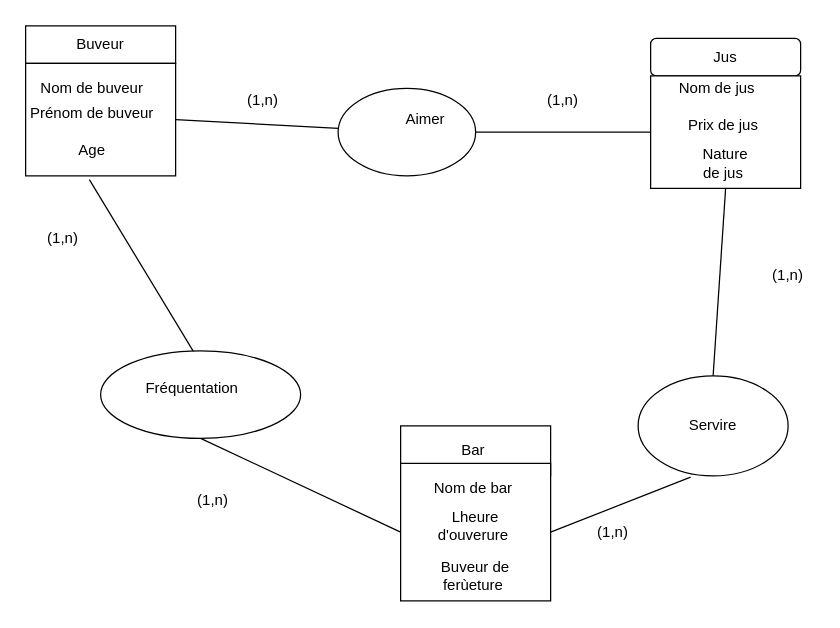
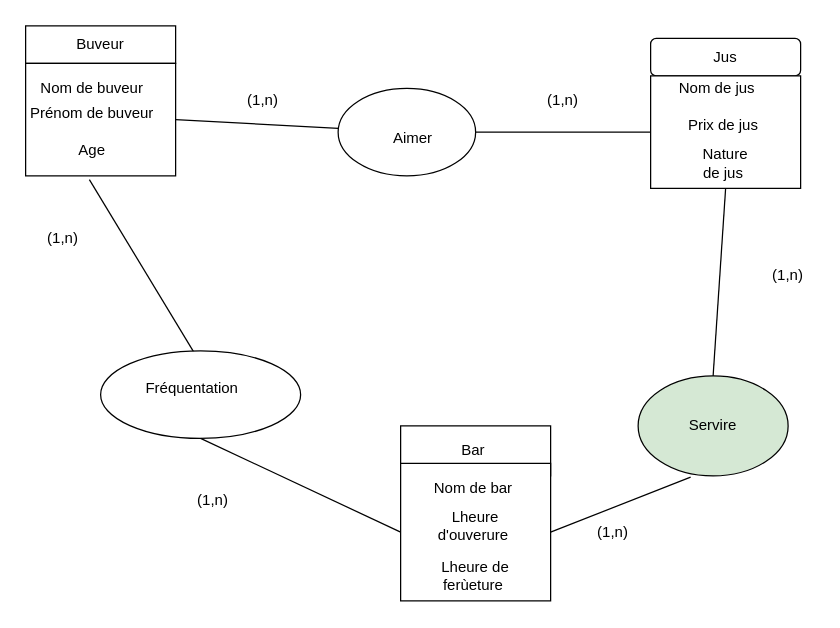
  <mxCell id="0" />
  <mxCell id="1" parent="0" />
  <mxCell id="2" value="Buveur" style="rounded=0;whiteSpace=wrap;html=1;" parent="1" vertex="1"><mxGeometry x="20" y="20" width="120" height="30" as="geometry" /></mxCell>
  <mxCell id="3" value="" style="rounded=0;whiteSpace=wrap;html=1;" parent="1" vertex="1"><mxGeometry x="20" y="50" width="120" height="90" as="geometry" /></mxCell>
  <mxCell id="4" value="Nom de buveur&amp;nbsp;&lt;br&gt;" style="text;html=1;strokeColor=none;fillColor=none;align=center;verticalAlign=middle;whiteSpace=wrap;rounded=0;" parent="1" vertex="1"><mxGeometry x="30" y="60" width="90" height="20" as="geometry" /></mxCell>
  <mxCell id="5" value="Prénom de buveur&amp;nbsp;" style="text;html=1;strokeColor=none;fillColor=none;align=center;verticalAlign=middle;whiteSpace=wrap;rounded=0;" parent="1" vertex="1"><mxGeometry x="20" y="80" width="110" height="20" as="geometry" /></mxCell>
  <mxCell id="6" value="Age&amp;nbsp;" style="text;html=1;strokeColor=none;fillColor=none;align=center;verticalAlign=middle;whiteSpace=wrap;rounded=0;" parent="1" vertex="1"><mxGeometry x="30" y="110" width="90" height="20" as="geometry" /></mxCell>
  <mxCell id="7" style="edgeStyle=orthogonalEdgeStyle;rounded=0;orthogonalLoop=1;jettySize=auto;html=1;exitX=0.5;exitY=1;exitDx=0;exitDy=0;" parent="1" source="3" target="3" edge="1"><mxGeometry relative="1" as="geometry" /></mxCell>
  <mxCell id="8" style="edgeStyle=orthogonalEdgeStyle;rounded=0;orthogonalLoop=1;jettySize=auto;html=1;exitX=0.5;exitY=1;exitDx=0;exitDy=0;" parent="1" edge="1"><mxGeometry relative="1" as="geometry"><mxPoint x="90" y="230" as="sourcePoint" /><mxPoint x="90" y="230" as="targetPoint" /></mxGeometry></mxCell>
  <mxCell id="9" value="Jus" style="whiteSpace=wrap;html=1;rounded=1;" parent="1" vertex="1"><mxGeometry x="520" y="30" width="120" height="30" as="geometry" /></mxCell>
  <mxCell id="10" value="" style="rounded=0;whiteSpace=wrap;html=1;" parent="1" vertex="1"><mxGeometry x="520" y="60" width="120" height="90" as="geometry" /></mxCell>
  <mxCell id="11" value="Bar&amp;nbsp;" style="rounded=0;whiteSpace=wrap;html=1;" parent="1" vertex="1"><mxGeometry x="320" y="340" width="120" height="40" as="geometry" /></mxCell>
  <mxCell id="12" value="" style="rounded=0;whiteSpace=wrap;html=1;" parent="1" vertex="1"><mxGeometry x="320" y="370" width="120" height="110" as="geometry" /></mxCell>
  <mxCell id="13" value="Nom de jus&amp;nbsp;" style="text;html=1;strokeColor=none;fillColor=none;align=center;verticalAlign=middle;whiteSpace=wrap;rounded=0;" parent="1" vertex="1"><mxGeometry x="540" y="60" width="70" height="20" as="geometry" /></mxCell>
  <mxCell id="14" value="Prix de jus&amp;nbsp;" style="text;html=1;strokeColor=none;fillColor=none;align=center;verticalAlign=middle;whiteSpace=wrap;rounded=0;" parent="1" vertex="1"><mxGeometry x="540" y="90" width="80" height="20" as="geometry" /></mxCell>
  <mxCell id="15" value="Nature de jus&amp;nbsp;" style="text;html=1;strokeColor=none;fillColor=none;align=center;verticalAlign=middle;whiteSpace=wrap;rounded=0;" parent="1" vertex="1"><mxGeometry x="560" y="120" width="40" height="20" as="geometry" /></mxCell>
  <mxCell id="16" value="Nom de bar&amp;nbsp;" style="text;html=1;strokeColor=none;fillColor=none;align=center;verticalAlign=middle;whiteSpace=wrap;rounded=0;" parent="1" vertex="1"><mxGeometry x="330" y="380" width="100" height="20" as="geometry" /></mxCell>
  <mxCell id="17" value="Lheure d'ouverure&amp;nbsp;" style="text;html=1;strokeColor=none;fillColor=none;align=center;verticalAlign=middle;whiteSpace=wrap;rounded=0;" parent="1" vertex="1"><mxGeometry x="340" y="410" width="80" height="20" as="geometry" /></mxCell>
- <mxCell id="18" value="Buveur de ferùeture&amp;nbsp;" style="text;html=1;strokeColor=none;fillColor=none;align=center;verticalAlign=middle;whiteSpace=wrap;rounded=0;" parent="1" vertex="1"><mxGeometry x="340" y="450" width="80" height="20" as="geometry" /></mxCell>
+ <mxCell id="18" value="Lheure de ferùeture&amp;nbsp;" style="text;html=1;strokeColor=none;fillColor=none;align=center;verticalAlign=middle;whiteSpace=wrap;rounded=0;" parent="1" vertex="1"><mxGeometry x="340" y="450" width="80" height="20" as="geometry" /></mxCell>
  <mxCell id="19" value="" style="endArrow=none;html=1;exitX=1;exitY=0.5;exitDx=0;exitDy=0;" parent="1" source="3" target="20" edge="1"><mxGeometry width="50" height="50" relative="1" as="geometry"><mxPoint x="370" y="180" as="sourcePoint" /><mxPoint x="330" y="100" as="targetPoint" /></mxGeometry></mxCell>
  <mxCell id="20" value="" style="ellipse;whiteSpace=wrap;html=1;" parent="1" vertex="1"><mxGeometry x="270" y="70" width="110" height="70" as="geometry" /></mxCell>
- <mxCell id="21" value="Aimer" style="text;html=1;strokeColor=none;fillColor=none;align=center;verticalAlign=middle;whiteSpace=wrap;rounded=0;" parent="1" vertex="1"><mxGeometry x="320" y="85" width="40" height="20" as="geometry" /></mxCell>
+ <mxCell id="21" value="Aimer" style="text;html=1;strokeColor=none;fillColor=none;align=center;verticalAlign=middle;whiteSpace=wrap;rounded=0;" parent="1" vertex="1"><mxGeometry x="310" y="100" width="40" height="20" as="geometry" /></mxCell>
  <mxCell id="22" value="" style="endArrow=none;html=1;exitX=1;exitY=0.5;exitDx=0;exitDy=0;entryX=0;entryY=0.5;entryDx=0;entryDy=0;" parent="1" source="20" target="10" edge="1"><mxGeometry width="50" height="50" relative="1" as="geometry"><mxPoint x="370" y="180" as="sourcePoint" /><mxPoint x="420" y="130" as="targetPoint" /></mxGeometry></mxCell>
  <mxCell id="23" value="(1,n)" style="text;html=1;strokeColor=none;fillColor=none;align=center;verticalAlign=middle;whiteSpace=wrap;rounded=0;" parent="1" vertex="1"><mxGeometry x="190" y="70" width="40" height="20" as="geometry" /></mxCell>
  <mxCell id="24" value="(1,n)" style="text;html=1;strokeColor=none;fillColor=none;align=center;verticalAlign=middle;whiteSpace=wrap;rounded=0;" parent="1" vertex="1"><mxGeometry x="430" y="70" width="40" height="20" as="geometry" /></mxCell>
  <mxCell id="25" value="" style="endArrow=none;html=1;entryX=0.35;entryY=1.013;entryDx=0;entryDy=0;entryPerimeter=0;exitX=1;exitY=0.5;exitDx=0;exitDy=0;" parent="1" source="12" target="27" edge="1"><mxGeometry width="50" height="50" relative="1" as="geometry"><mxPoint x="370" y="180" as="sourcePoint" /><mxPoint x="420" y="130" as="targetPoint" /></mxGeometry></mxCell>
  <mxCell id="26" value="" style="endArrow=none;html=1;entryX=0.5;entryY=1;entryDx=0;entryDy=0;exitX=0.5;exitY=0;exitDx=0;exitDy=0;" parent="1" source="27" target="10" edge="1"><mxGeometry width="50" height="50" relative="1" as="geometry"><mxPoint x="550" y="310" as="sourcePoint" /><mxPoint x="420" y="130" as="targetPoint" /></mxGeometry></mxCell>
- <mxCell id="27" value="Servire" style="ellipse;whiteSpace=wrap;html=1;" parent="1" vertex="1"><mxGeometry x="510" y="300" width="120" height="80" as="geometry" /></mxCell>
+ <mxCell id="27" value="Servire" style="ellipse;whiteSpace=wrap;html=1;fillColor=#d5e8d4;" parent="1" vertex="1"><mxGeometry x="510" y="300" width="120" height="80" as="geometry" /></mxCell>
  <mxCell id="28" value="(1,n)" style="text;html=1;strokeColor=none;fillColor=none;align=center;verticalAlign=middle;whiteSpace=wrap;rounded=0;" parent="1" vertex="1"><mxGeometry x="610" y="210" width="40" height="20" as="geometry" /></mxCell>
  <mxCell id="29" value="(1,n)" style="text;html=1;strokeColor=none;fillColor=none;align=center;verticalAlign=middle;whiteSpace=wrap;rounded=0;" parent="1" vertex="1"><mxGeometry x="470" y="415" width="40" height="20" as="geometry" /></mxCell>
  <mxCell id="30" value="" style="endArrow=none;html=1;entryX=0.425;entryY=1.033;entryDx=0;entryDy=0;entryPerimeter=0;" parent="1" target="3" edge="1"><mxGeometry width="50" height="50" relative="1" as="geometry"><mxPoint x="160" y="290" as="sourcePoint" /><mxPoint x="420" y="290" as="targetPoint" /></mxGeometry></mxCell>
  <mxCell id="31" style="edgeStyle=orthogonalEdgeStyle;rounded=0;orthogonalLoop=1;jettySize=auto;html=1;exitX=0;exitY=0.5;exitDx=0;exitDy=0;" parent="1" source="32" edge="1"><mxGeometry relative="1" as="geometry"><mxPoint x="90" y="320" as="targetPoint" /></mxGeometry></mxCell>
  <mxCell id="32" value="" style="ellipse;whiteSpace=wrap;html=1;" parent="1" vertex="1"><mxGeometry x="80" y="280" width="160" height="70" as="geometry" /></mxCell>
  <mxCell id="33" value="" style="endArrow=none;html=1;entryX=0.5;entryY=1;entryDx=0;entryDy=0;exitX=0;exitY=0.5;exitDx=0;exitDy=0;" parent="1" source="12" target="32" edge="1"><mxGeometry width="50" height="50" relative="1" as="geometry"><mxPoint x="370" y="340" as="sourcePoint" /><mxPoint x="420" y="290" as="targetPoint" /></mxGeometry></mxCell>
  <mxCell id="34" value="Fréquentation&amp;nbsp;" style="text;html=1;strokeColor=none;fillColor=none;align=center;verticalAlign=middle;whiteSpace=wrap;rounded=0;" parent="1" vertex="1"><mxGeometry x="120" y="300" width="70" height="20" as="geometry" /></mxCell>
  <mxCell id="35" value="(1,n)" style="text;html=1;strokeColor=none;fillColor=none;align=center;verticalAlign=middle;whiteSpace=wrap;rounded=0;" parent="1" vertex="1"><mxGeometry x="150" y="390" width="40" height="20" as="geometry" /></mxCell>
  <mxCell id="36" value="(1,n)" style="text;html=1;strokeColor=none;fillColor=none;align=center;verticalAlign=middle;whiteSpace=wrap;rounded=0;" parent="1" vertex="1"><mxGeometry x="30" y="180" width="40" height="20" as="geometry" /></mxCell>
